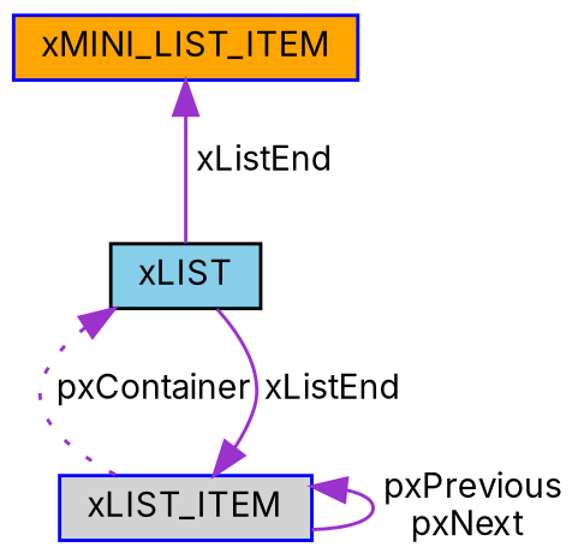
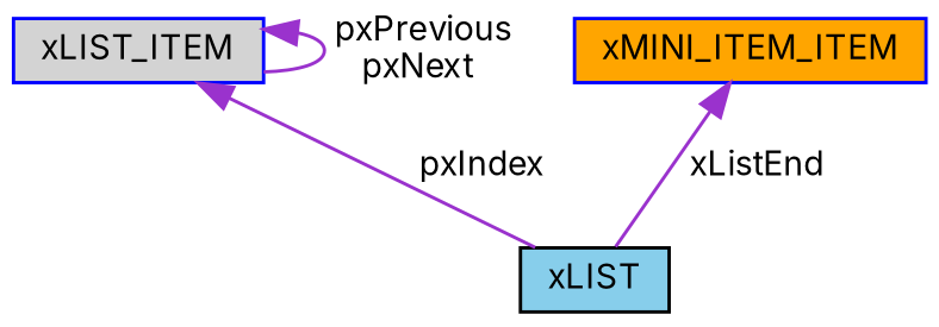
  digraph {
    fontname=Inter
    node [color=blue fontname=Inter fontsize=10 shape=record style=filled]
    edge [color=darkorchid3 dir=back fontname=Inter fontsize=10 labelfontname=Helvetica labelfontsize=10 style=solid]
    n1 [color=black fillcolor=skyblue height=0.2 label=xLIST width=0.4]
    n2 [fillcolor=lightgrey height=0.2 label=xLIST_ITEM width=0.4]
-   n3 [fillcolor=orange height=0.2 label=xMINI_LIST_ITEM width=0.4]
-   n1 -> n2 [label=" pxContainer" style=dotted]
-   n2 -> n1 [label=" xListEnd"]
+   n3 [fillcolor=orange height=0.2 label=xMINI_ITEM_ITEM width=0.4]
+   n2 -> n1 [label=" pxIndex"]
    n2 -> n2 [label=" pxPrevious\npxNext"]
    n3 -> n1 [label=" xListEnd"]
  }
